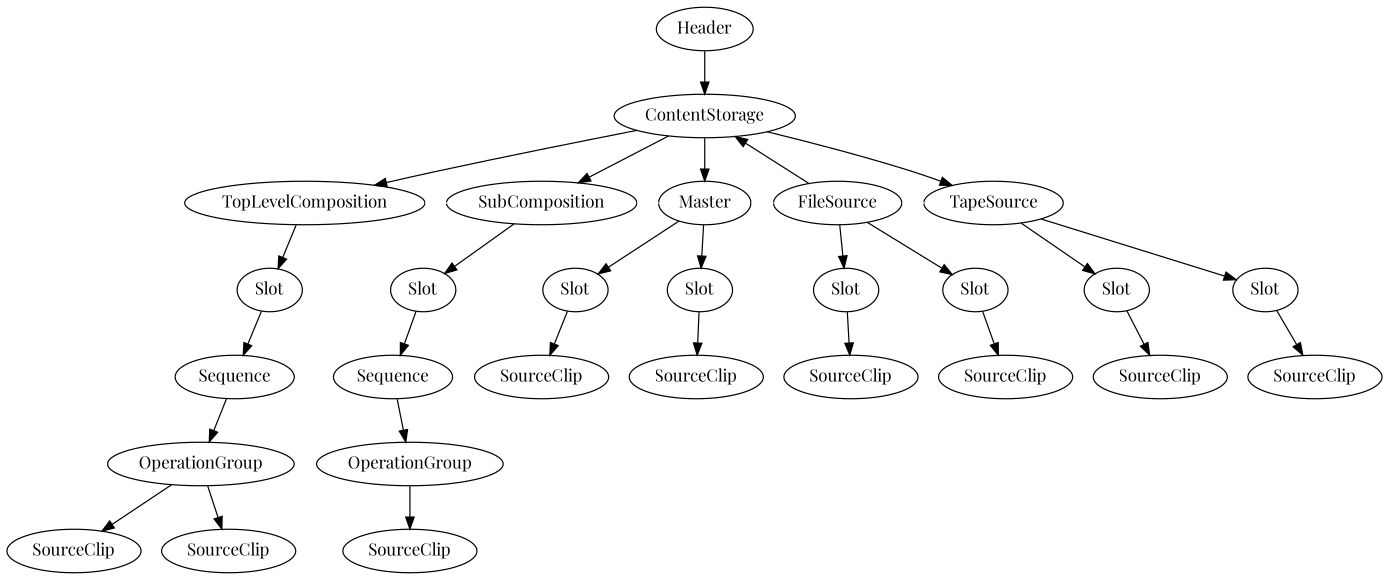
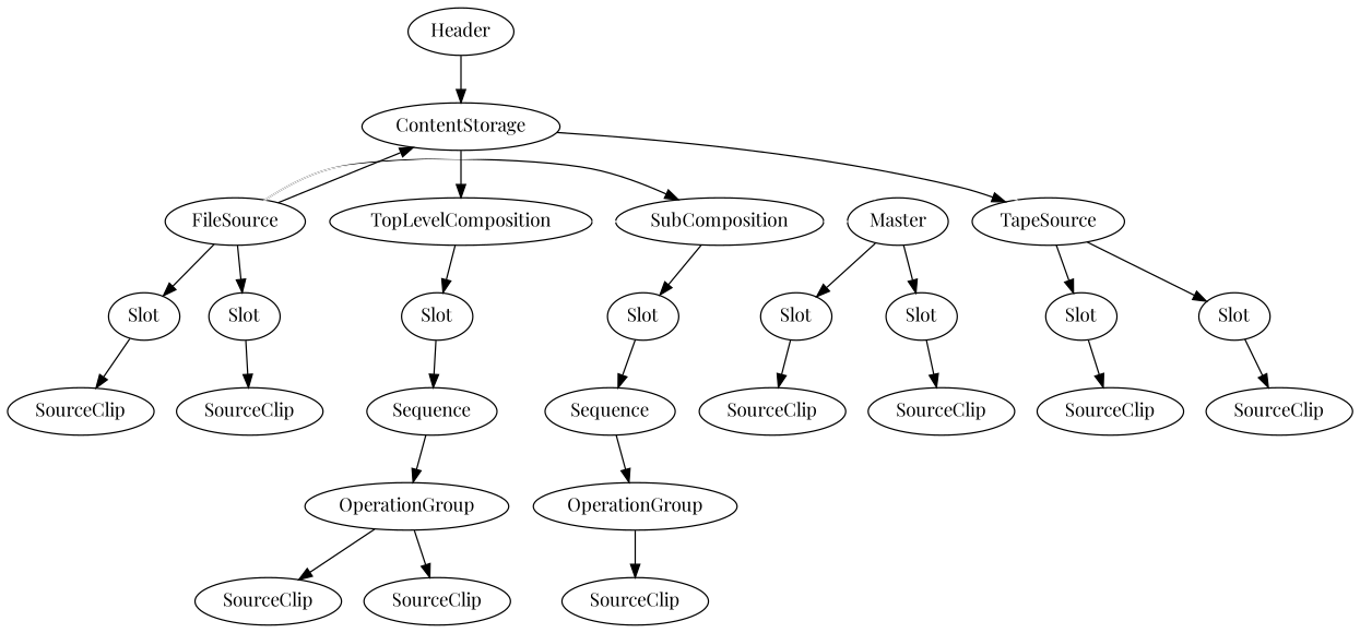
  digraph {
    fontname="Playfair Display"
    node [fontname="Playfair Display"]
    edge [fontname="Playfair Display"]
    TopLevelComposition
    SubComposition
    Master
    FileSource
    TapeSource
    n6 [label=Slot]
    n7 [label=Slot]
    n8 [label=Slot]
    n9 [label=Slot]
    ContentStorage
    n11 [label=Slot]
    n12 [label=Slot]
    n13 [label=Slot]
    n14 [label=Slot]
    Header
    Sequence
    n17 [label=Sequence]
    n18 [label=SourceClip]
    n19 [label=SourceClip]
    n20 [label=SourceClip]
    n21 [label=SourceClip]
    n22 [label=SourceClip]
    n23 [label=SourceClip]
    OperationGroup
    n25 [label=OperationGroup]
    n26 [label=SourceClip]
    n27 [label=SourceClip]
    n28 [label=SourceClip]
    subgraph cluster_1 {
      color=white
      subgraph sub_2 {
        color=white
        rank=same
        TopLevelComposition
        SubComposition
        Master
        FileSource
        TapeSource
      }
    }
    TopLevelComposition -> SubComposition [color=white]
    TopLevelComposition -> n6
    SubComposition -> Master [color=white]
    SubComposition -> n7
    Master -> FileSource [color=white]
    Master -> n8
    Master -> n9
    FileSource -> TapeSource [color=white]
    FileSource -> ContentStorage
    FileSource -> n11
    FileSource -> n12
    TapeSource -> n13
    TapeSource -> n14
    n6 -> Sequence
    n7 -> n17
    n8 -> n18
    n9 -> n19
    ContentStorage -> TopLevelComposition
-   ContentStorage -> SubComposition
-   ContentStorage -> Master
+   FileSource -> SubComposition
    ContentStorage -> TapeSource
    n11 -> n20
    n12 -> n21
    n13 -> n22
    n14 -> n23
    Header -> ContentStorage
    Sequence -> OperationGroup
    n17 -> n25
    OperationGroup -> n26
    OperationGroup -> n28
    n25 -> n27
  }
